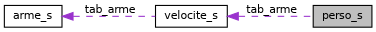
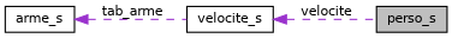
  digraph {
    rankdir=LR
    node [color=black fillcolor=white fontname=Helvetica fontsize=10 shape=record style=filled]
    edge [color=darkorchid3 dir=back fontname=Helvetica fontsize=10 labelfontname=Helvetica labelfontsize=10 style=dashed]
    n1 [fillcolor=grey75 fontcolor=black height=0.2 label=perso_s width=0.4]
    n2 [height=0.2 label=velocite_s width=0.4]
    n3 [height=0.2 label=arme_s width=0.4]
-   n2 -> n1 [label=" tab_arme"]
+   n2 -> n1 [label=" velocite"]
    n3 -> n2 [label=" tab_arme"]
  }
